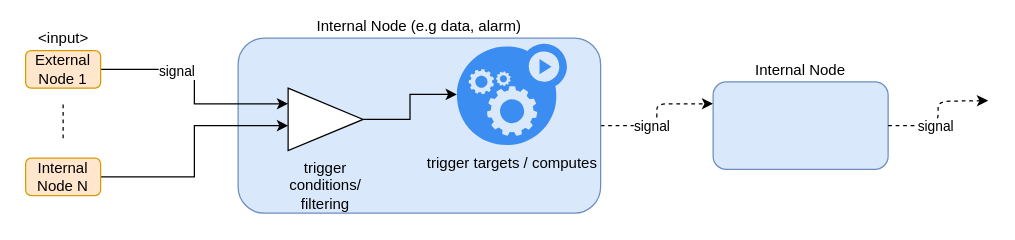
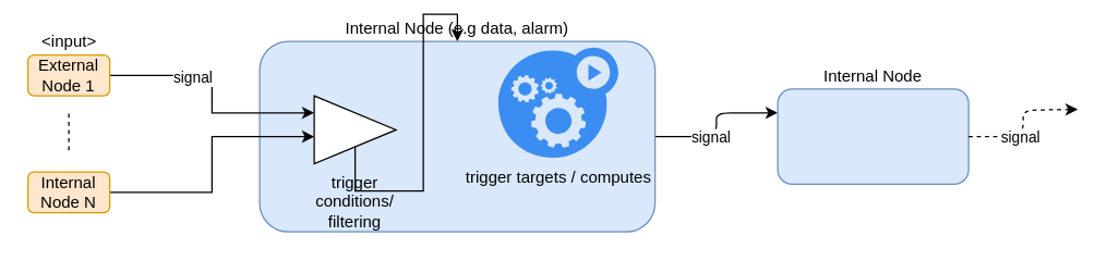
  <mxCell id="0" />
  <mxCell id="1" parent="0" />
- <mxCell id="2" style="edgeStyle=orthogonalEdgeStyle;orthogonalLoop=1;jettySize=auto;html=1;entryX=0;entryY=0.25;entryDx=0;entryDy=0;rounded=1;dashed=1;" edge="1" parent="1" source="4" target="15"><mxGeometry relative="1" as="geometry" /></mxCell>
+ <mxCell id="2" style="edgeStyle=orthogonalEdgeStyle;orthogonalLoop=1;jettySize=auto;html=1;entryX=0;entryY=0.25;entryDx=0;entryDy=0;rounded=1;" edge="1" parent="1" source="4" target="15"><mxGeometry relative="1" as="geometry" /></mxCell>
  <mxCell id="3" value="signal" style="edgeLabel;html=1;align=center;verticalAlign=middle;resizable=0;points=[];" vertex="1" connectable="0" parent="2"><mxGeometry x="-0.248" relative="1" as="geometry"><mxPoint as="offset" /></mxGeometry></mxCell>
  <mxCell id="4" value="Internal Node (e.g data, alarm)" style="html=1;whiteSpace=wrap;rounded=1;dropTarget=0;fillColor=#dae8fc;strokeColor=#6c8ebf;labelPosition=center;verticalLabelPosition=top;align=center;verticalAlign=bottom;" vertex="1" parent="1"><mxGeometry x="190" y="30" width="290" height="140" as="geometry" /></mxCell>
  <mxCell id="5" style="edgeStyle=orthogonalEdgeStyle;rounded=0;orthogonalLoop=1;jettySize=auto;html=1;entryX=0;entryY=0.25;entryDx=0;entryDy=0;" edge="1" parent="1" source="7" target="9"><mxGeometry relative="1" as="geometry" /></mxCell>
  <mxCell id="6" value="signal" style="edgeLabel;html=1;align=center;verticalAlign=middle;resizable=0;points=[];" vertex="1" connectable="0" parent="5"><mxGeometry x="-0.324" y="-1" relative="1" as="geometry"><mxPoint as="offset" /></mxGeometry></mxCell>
  <mxCell id="7" value="External Node 1" style="html=1;whiteSpace=wrap;rounded=1;dropTarget=0;fillColor=#ffe6cc;strokeColor=#d79b00;" vertex="1" parent="1"><mxGeometry x="20" y="40" width="60" height="30" as="geometry" /></mxCell>
- <mxCell id="8" value="" style="edgeStyle=orthogonalEdgeStyle;rounded=0;orthogonalLoop=1;jettySize=auto;html=1;entryX=0;entryY=0.5;entryDx=0;entryDy=0;entryPerimeter=0;" edge="1" parent="1" source="9" target="10"><mxGeometry relative="1" as="geometry" /></mxCell>
+ <mxCell id="8" value="" style="edgeStyle=orthogonalEdgeStyle;rounded=0;orthogonalLoop=1;jettySize=auto;html=1;" edge="1" parent="1" source="9" target="4"><mxGeometry relative="1" as="geometry" /></mxCell>
  <mxCell id="9" value="trigger conditions/ filtering" style="triangle;whiteSpace=wrap;html=1;labelPosition=center;verticalLabelPosition=bottom;align=center;verticalAlign=top;" vertex="1" parent="1"><mxGeometry x="230" y="70" width="60" height="50" as="geometry" /></mxCell>
  <mxCell id="10" value="trigger targets / computes" style="sketch=0;html=1;aspect=fixed;strokeColor=none;shadow=0;align=center;verticalAlign=top;fillColor=#3B8DF1;shape=mxgraph.gcp2.gear_load;labelPosition=center;verticalLabelPosition=bottom;" vertex="1" parent="1"><mxGeometry x="365" y="34.5" width="88.04" height="81" as="geometry" /></mxCell>
  <mxCell id="11" style="edgeStyle=orthogonalEdgeStyle;rounded=0;orthogonalLoop=1;jettySize=auto;html=1;" edge="1" parent="1" source="12"><mxGeometry relative="1" as="geometry"><mxPoint x="230" y="100" as="targetPoint" /><Array as="points"><mxPoint x="155" y="141" /><mxPoint x="155" y="100" /><mxPoint x="230" y="100" /></Array></mxGeometry></mxCell>
  <mxCell id="12" value="Internal Node N" style="html=1;whiteSpace=wrap;rounded=1;dropTarget=0;fillColor=#ffe6cc;strokeColor=#d79b00;" vertex="1" parent="1"><mxGeometry x="20" y="126" width="60" height="30" as="geometry" /></mxCell>
  <mxCell id="13" value="&amp;lt;input&amp;gt;" style="text;html=1;align=center;verticalAlign=middle;resizable=0;points=[];autosize=1;strokeColor=none;fillColor=none;" vertex="1" parent="1"><mxGeometry x="25" y="20" width="50" height="20" as="geometry" /></mxCell>
  <mxCell id="14" value="" style="endArrow=none;dashed=1;html=1;rounded=0;" edge="1" parent="1"><mxGeometry width="50" height="50" relative="1" as="geometry"><mxPoint x="50" y="110" as="sourcePoint" /><mxPoint x="50" y="80" as="targetPoint" /></mxGeometry></mxCell>
  <mxCell id="15" value="Internal Node" style="html=1;whiteSpace=wrap;rounded=1;dropTarget=0;fillColor=#dae8fc;strokeColor=#6c8ebf;labelPosition=center;verticalLabelPosition=top;align=center;verticalAlign=bottom;" vertex="1" parent="1"><mxGeometry x="570" y="65" width="140" height="70" as="geometry" /></mxCell>
  <mxCell id="16" style="edgeStyle=orthogonalEdgeStyle;orthogonalLoop=1;jettySize=auto;html=1;rounded=1;exitX=1;exitY=0.5;exitDx=0;exitDy=0;dashed=1;" edge="1" parent="1" source="15"><mxGeometry relative="1" as="geometry"><mxPoint x="490" y="110" as="sourcePoint" /><mxPoint y="80" as="targetPoint" x="790" /></mxGeometry></mxCell>
  <mxCell id="17" value="signal" style="edgeLabel;html=1;align=center;verticalAlign=middle;resizable=0;points=[];" vertex="1" connectable="0" parent="16"><mxGeometry x="-0.248" relative="1" as="geometry"><mxPoint as="offset" /></mxGeometry></mxCell>
